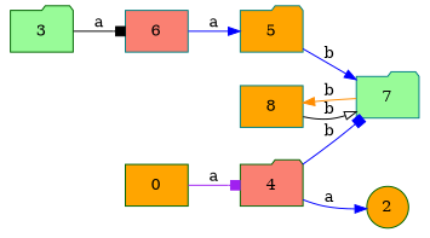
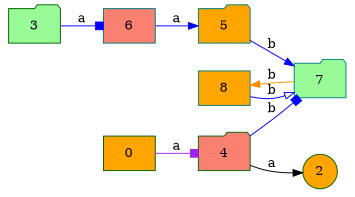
  digraph {
    rankdir=LR
    node [color=teal fillcolor=orange shape=folder style=filled]
    edge [arrowhead=normal color=blue]
    8 [shape=box]
    7 [fillcolor=palegreen]
    0 [color=darkgreen shape=box]
    4 [color=darkgreen fillcolor=salmon]
    2 [color=darkgreen shape=circle]
    n6 [fillcolor=salmon label=6 shape=box]
    5
    3 [color=darkgreen fillcolor=palegreen]
-   8 -> 7 [arrowhead=onormal color=black label=b]
+   8 -> 7 [arrowhead=onormal label=b]
    7 -> 8 [color=darkorange label=b]
    0 -> 4 [arrowhead=box color=purple label=a]
    4 -> 7 [arrowhead=box label=b]
-   4 -> 2 [label=a]
+   4 -> 2 [color=black label=a]
    n6 -> 5 [label=a]
    5 -> 7 [label=b]
-   3 -> n6 [arrowhead=box color=black label=a]
+   3 -> n6 [arrowhead=box label=a]
  }
